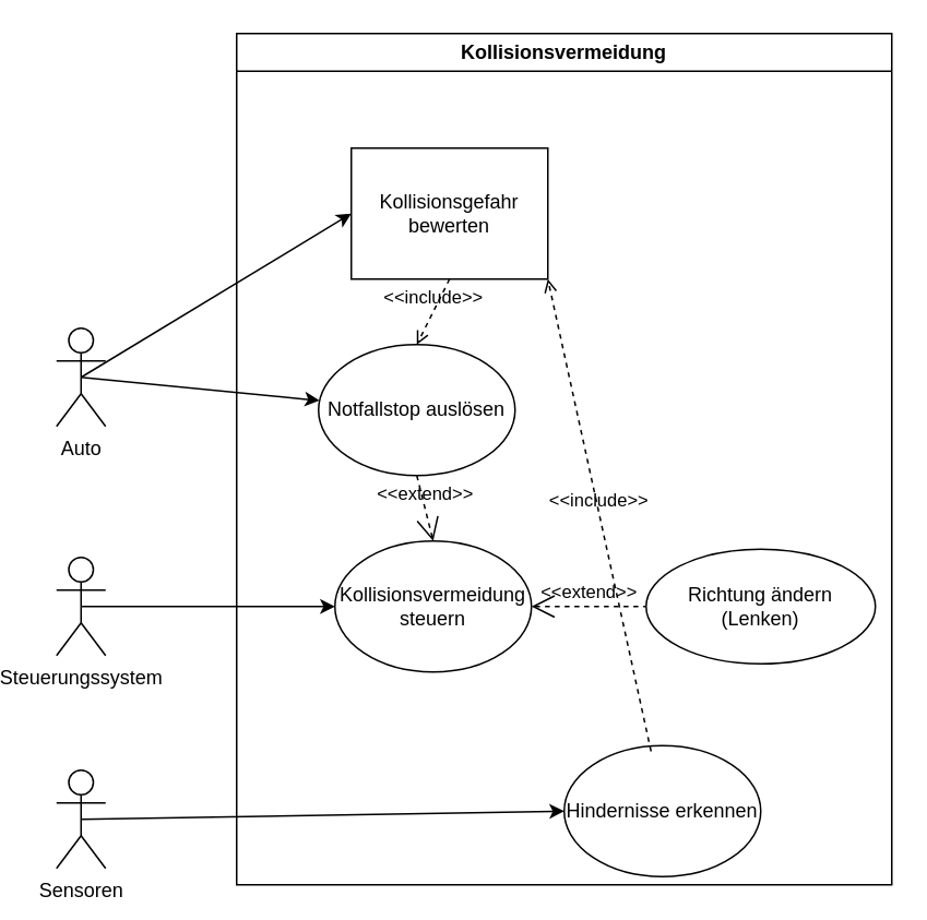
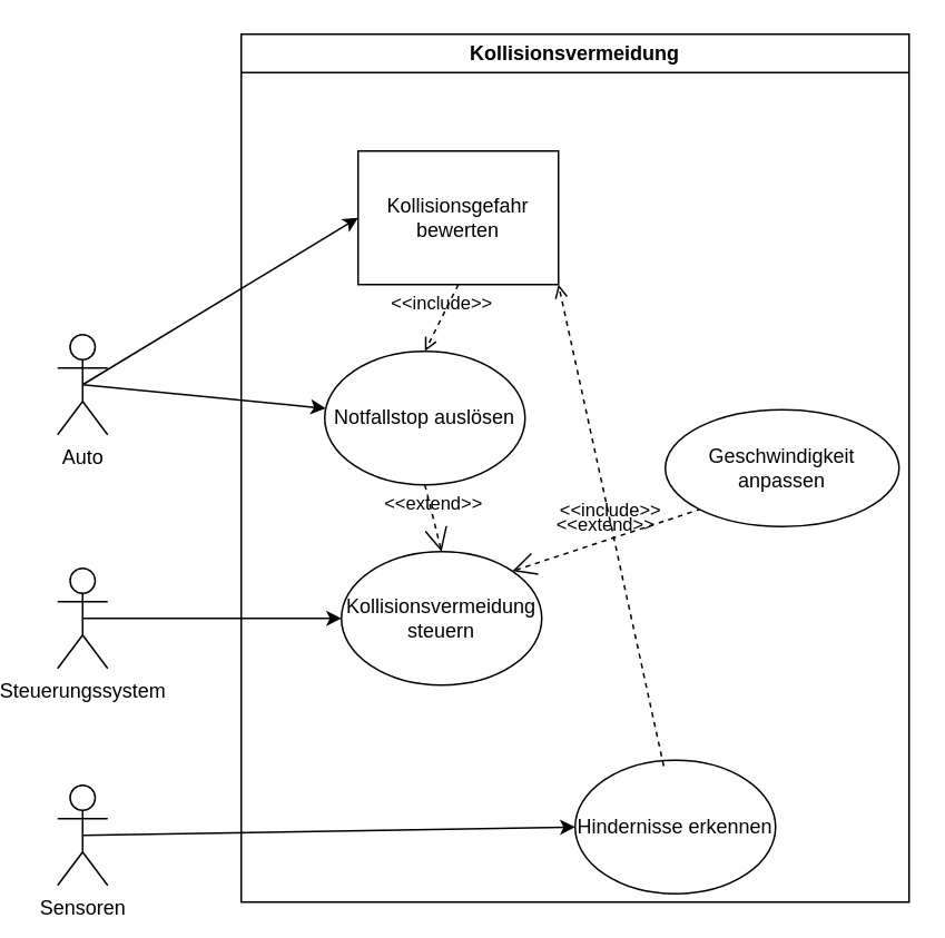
  <mxCell id="0" />
  <mxCell id="1" parent="0" />
  <mxCell id="2" style="orthogonalLoop=1;jettySize=auto;html=1;entryX=0;entryY=0.5;entryDx=0;entryDy=0;strokeColor=default;exitX=0.5;exitY=0.5;exitDx=0;exitDy=0;exitPerimeter=0;" parent="1" source="4" target="11" edge="1"><mxGeometry relative="1" as="geometry"><mxPoint x="60" y="190" as="sourcePoint" /></mxGeometry></mxCell>
  <mxCell id="3" style="rounded=0;orthogonalLoop=1;jettySize=auto;html=1;exitX=0.5;exitY=0.5;exitDx=0;exitDy=0;exitPerimeter=0;" parent="1" source="4" target="12" edge="1"><mxGeometry relative="1" as="geometry" /></mxCell>
  <mxCell id="4" value="Auto" style="shape=umlActor;verticalLabelPosition=bottom;verticalAlign=top;html=1;outlineConnect=0;fontStyle=0;movable=1;resizable=1;rotatable=1;deletable=1;editable=1;locked=0;connectable=1;fillOpacity=100;" parent="1" vertex="1"><mxGeometry x="20" y="200" width="30" height="60" as="geometry" /></mxCell>
  <mxCell id="5" style="rounded=0;orthogonalLoop=1;jettySize=auto;html=1;entryX=0;entryY=0.5;entryDx=0;entryDy=0;exitX=0.5;exitY=0.5;exitDx=0;exitDy=0;exitPerimeter=0;" parent="1" source="6" target="10" edge="1"><mxGeometry relative="1" as="geometry" /></mxCell>
  <mxCell id="6" value="Sensoren" style="shape=umlActor;verticalLabelPosition=bottom;verticalAlign=top;html=1;outlineConnect=0;" parent="1" vertex="1"><mxGeometry x="20" y="470" width="30" height="60" as="geometry" /></mxCell>
  <mxCell id="7" style="rounded=0;orthogonalLoop=1;jettySize=auto;html=1;exitX=0.5;exitY=0.5;exitDx=0;exitDy=0;exitPerimeter=0;" parent="1" source="8" target="13" edge="1"><mxGeometry relative="1" as="geometry" /></mxCell>
  <mxCell id="8" value="Steuerungssystem" style="shape=umlActor;verticalLabelPosition=bottom;verticalAlign=top;html=1;outlineConnect=0;" parent="1" vertex="1"><mxGeometry x="20" y="340" width="30" height="60" as="geometry" /></mxCell>
  <mxCell id="9" value="Kollisionsvermeidung" style="swimlane;whiteSpace=wrap;html=1;" parent="1" vertex="1"><mxGeometry x="130" y="20" width="400" height="520" as="geometry" /></mxCell>
  <mxCell id="10" value="Hindernisse erkennen" style="ellipse;whiteSpace=wrap;html=1;" parent="9" vertex="1"><mxGeometry x="200" y="435" width="120" height="80" as="geometry" /></mxCell>
  <mxCell id="11" value="Kollisionsgefahr bewerten" style="whiteSpace=wrap;html=1;rounded=0;" parent="9" vertex="1"><mxGeometry x="70" y="70" width="120" height="80" as="geometry" /></mxCell>
  <mxCell id="12" value="Notfallstop auslösen" style="ellipse;whiteSpace=wrap;html=1;" parent="9" vertex="1"><mxGeometry x="50" y="190" width="120" height="80" as="geometry" /></mxCell>
  <mxCell id="13" value="Kollisionsvermeidung steuern" style="ellipse;whiteSpace=wrap;html=1;" parent="9" vertex="1"><mxGeometry x="60" y="310" width="120" height="80" as="geometry" /></mxCell>
  <mxCell id="14" value="&amp;lt;&amp;lt;include&amp;gt;&amp;gt;" style="edgeStyle=none;html=1;endArrow=open;verticalAlign=bottom;dashed=1;labelBackgroundColor=none;rounded=0;exitX=0.442;exitY=0.044;exitDx=0;exitDy=0;exitPerimeter=0;entryX=1;entryY=1;entryDx=0;entryDy=0;" edge="1" parent="9" source="10" target="11"><mxGeometry width="160" relative="1" as="geometry"><mxPoint x="210" y="250" as="sourcePoint" /><mxPoint x="370" y="250" as="targetPoint" /></mxGeometry></mxCell>
- <mxCell id="16" value="Richtung ändern (Lenken)" style="ellipse;whiteSpace=wrap;html=1;" vertex="1" parent="9"><mxGeometry x="250" y="315" width="140" height="70" as="geometry" /></mxCell>
- <mxCell id="18" value="&amp;lt;&amp;lt;extend&amp;gt;&amp;gt;" style="edgeStyle=none;html=1;startArrow=open;endArrow=none;startSize=12;verticalAlign=bottom;dashed=1;labelBackgroundColor=none;rounded=0;exitX=1;exitY=0.5;exitDx=0;exitDy=0;entryX=0;entryY=0.5;entryDx=0;entryDy=0;" edge="1" parent="9" source="13" target="16"><mxGeometry width="160" relative="1" as="geometry"><mxPoint x="210" y="250" as="sourcePoint" /><mxPoint x="370" y="250" as="targetPoint" /></mxGeometry></mxCell>
+ <mxCell id="15" value="Geschwindigkeit anpassen" style="ellipse;whiteSpace=wrap;html=1;" vertex="1" parent="9"><mxGeometry x="254" y="225" width="140" height="70" as="geometry" /></mxCell>
+ <mxCell id="17" value="&amp;lt;&amp;lt;extend&amp;gt;&amp;gt;" style="edgeStyle=none;html=1;startArrow=open;endArrow=none;startSize=12;verticalAlign=bottom;dashed=1;labelBackgroundColor=none;rounded=0;exitX=1;exitY=0;exitDx=0;exitDy=0;entryX=0;entryY=1;entryDx=0;entryDy=0;" edge="1" parent="9" source="13" target="15"><mxGeometry width="160" relative="1" as="geometry"><mxPoint x="210" y="250" as="sourcePoint" /><mxPoint x="370" y="250" as="targetPoint" /></mxGeometry></mxCell>
  <mxCell id="19" value="&amp;lt;&amp;lt;extend&amp;gt;&amp;gt;" style="edgeStyle=none;html=1;startArrow=open;endArrow=none;startSize=12;verticalAlign=bottom;dashed=1;labelBackgroundColor=none;rounded=0;exitX=0.5;exitY=0;exitDx=0;exitDy=0;entryX=0.5;entryY=1;entryDx=0;entryDy=0;" edge="1" parent="9" source="13" target="12"><mxGeometry width="160" relative="1" as="geometry"><mxPoint x="210" y="250" as="sourcePoint" /><mxPoint x="370" y="250" as="targetPoint" /></mxGeometry></mxCell>
  <mxCell id="20" value="&amp;lt;&amp;lt;include&amp;gt;&amp;gt;" style="edgeStyle=none;html=1;endArrow=open;verticalAlign=bottom;dashed=1;labelBackgroundColor=none;rounded=0;exitX=0.5;exitY=1;exitDx=0;exitDy=0;entryX=0.5;entryY=0;entryDx=0;entryDy=0;" edge="1" parent="9" source="11" target="12"><mxGeometry width="160" relative="1" as="geometry"><mxPoint x="170" y="250" as="sourcePoint" /><mxPoint x="330" y="250" as="targetPoint" /></mxGeometry></mxCell>
